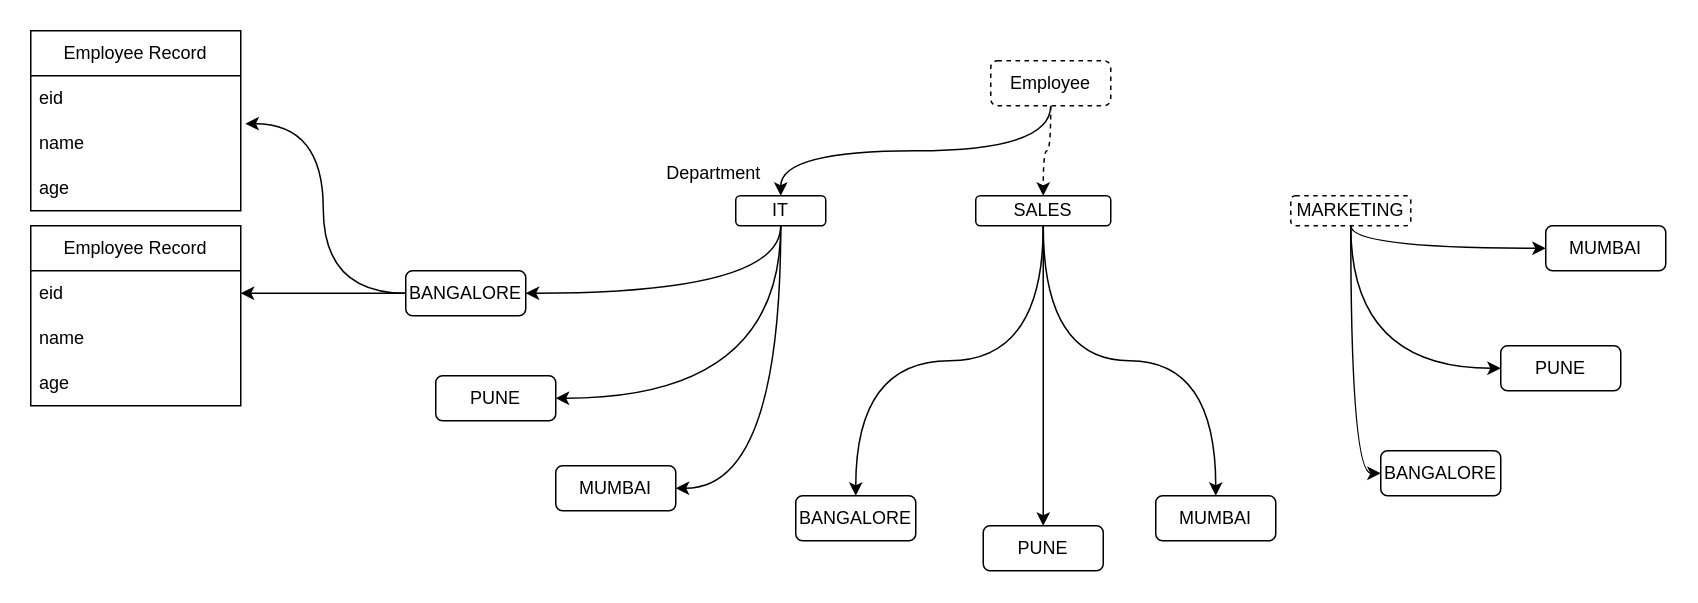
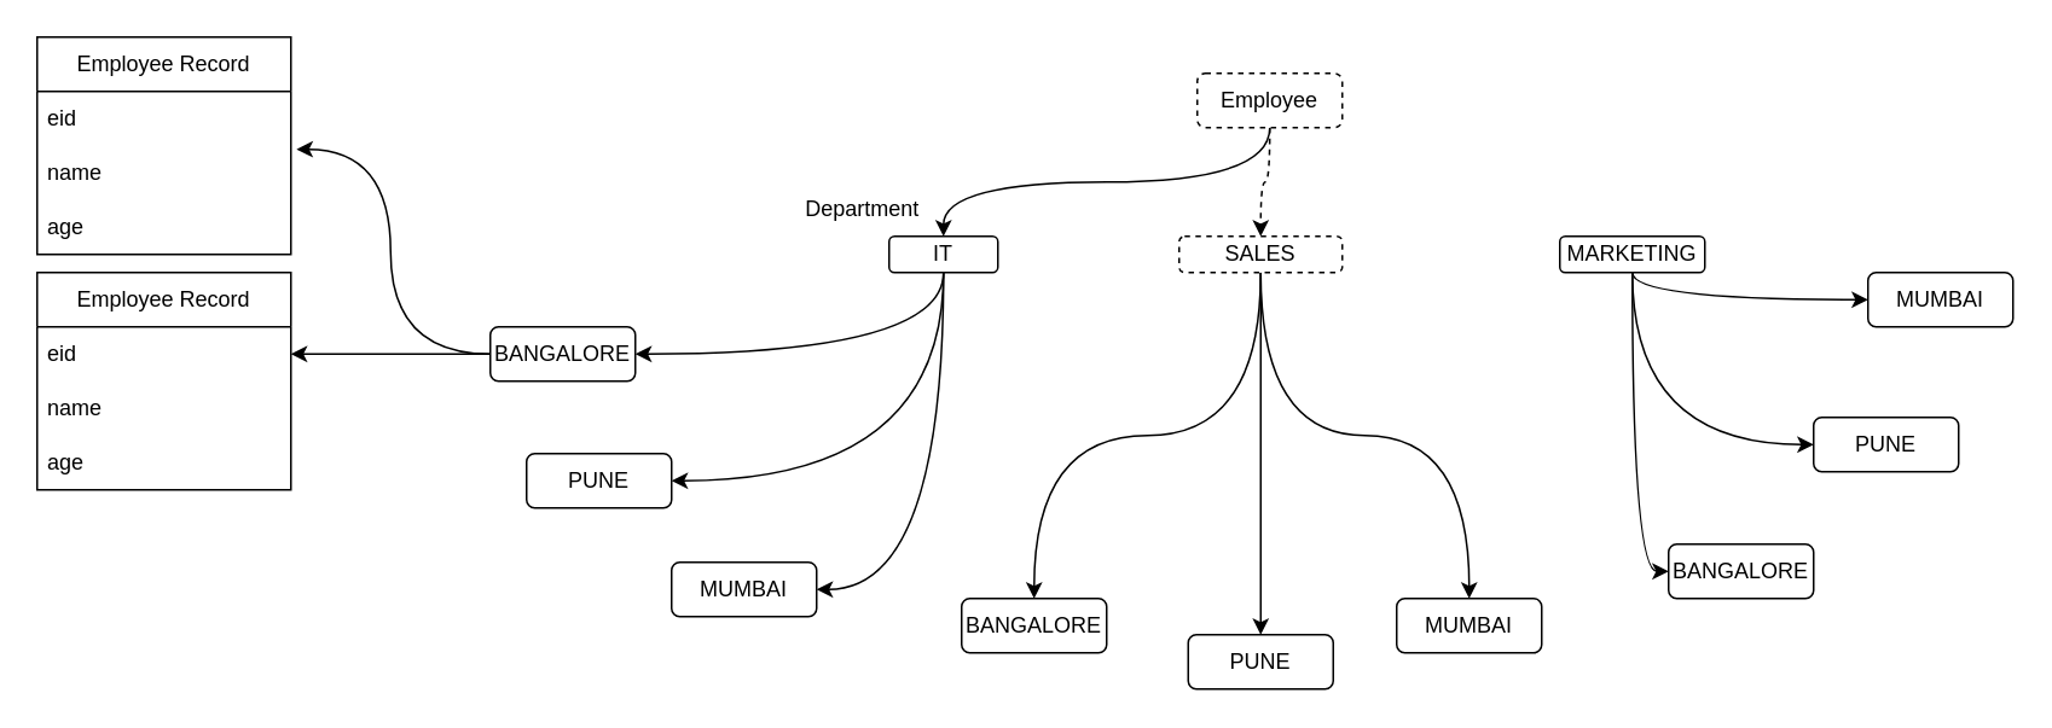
  <mxCell id="0" />
  <mxCell id="1" parent="0" />
  <mxCell id="2" value="" style="edgeStyle=orthogonalEdgeStyle;rounded=0;orthogonalLoop=1;jettySize=auto;html=1;curved=1;dashed=1;" edge="1" parent="1" source="4" target="12"><mxGeometry relative="1" as="geometry" /></mxCell>
  <mxCell id="3" style="edgeStyle=orthogonalEdgeStyle;rounded=0;orthogonalLoop=1;jettySize=auto;html=1;exitX=0.5;exitY=1;exitDx=0;exitDy=0;entryX=0.5;entryY=0;entryDx=0;entryDy=0;curved=1;" edge="1" parent="1" source="4" target="8"><mxGeometry relative="1" as="geometry" /></mxCell>
  <mxCell id="4" value="Employee" style="rounded=1;whiteSpace=wrap;html=1;dashed=1;" vertex="1" parent="1"><mxGeometry x="660" y="40" width="80" height="30" as="geometry" /></mxCell>
  <mxCell id="5" style="edgeStyle=orthogonalEdgeStyle;rounded=0;orthogonalLoop=1;jettySize=auto;html=1;exitX=0.5;exitY=1;exitDx=0;exitDy=0;entryX=1;entryY=0.5;entryDx=0;entryDy=0;curved=1;" edge="1" parent="1" source="8" target="20"><mxGeometry relative="1" as="geometry" /></mxCell>
  <mxCell id="6" style="edgeStyle=orthogonalEdgeStyle;rounded=0;orthogonalLoop=1;jettySize=auto;html=1;exitX=0.5;exitY=1;exitDx=0;exitDy=0;entryX=1;entryY=0.5;entryDx=0;entryDy=0;curved=1;" edge="1" parent="1" source="8" target="18"><mxGeometry relative="1" as="geometry" /></mxCell>
  <mxCell id="7" style="edgeStyle=orthogonalEdgeStyle;rounded=0;orthogonalLoop=1;jettySize=auto;html=1;exitX=0.5;exitY=1;exitDx=0;exitDy=0;entryX=1;entryY=0.5;entryDx=0;entryDy=0;curved=1;" edge="1" parent="1" source="8" target="17"><mxGeometry relative="1" as="geometry" /></mxCell>
  <mxCell id="8" value="IT" style="rounded=1;whiteSpace=wrap;html=1;" vertex="1" parent="1"><mxGeometry x="490" y="130" width="60" height="20" as="geometry" /></mxCell>
  <mxCell id="9" style="edgeStyle=orthogonalEdgeStyle;rounded=0;orthogonalLoop=1;jettySize=auto;html=1;exitX=0.5;exitY=1;exitDx=0;exitDy=0;curved=1;" edge="1" parent="1" source="12" target="23"><mxGeometry relative="1" as="geometry" /></mxCell>
  <mxCell id="10" style="edgeStyle=orthogonalEdgeStyle;rounded=0;orthogonalLoop=1;jettySize=auto;html=1;exitX=0.5;exitY=1;exitDx=0;exitDy=0;entryX=0.5;entryY=0;entryDx=0;entryDy=0;curved=1;" edge="1" parent="1" source="12" target="22"><mxGeometry relative="1" as="geometry" /></mxCell>
  <mxCell id="11" style="edgeStyle=orthogonalEdgeStyle;rounded=0;orthogonalLoop=1;jettySize=auto;html=1;exitX=0.5;exitY=1;exitDx=0;exitDy=0;entryX=0.5;entryY=0;entryDx=0;entryDy=0;curved=1;" edge="1" parent="1" source="12" target="21"><mxGeometry relative="1" as="geometry" /></mxCell>
- <mxCell id="12" value="SALES" style="rounded=1;whiteSpace=wrap;html=1;" vertex="1" parent="1"><mxGeometry x="650" y="130" width="90" height="20" as="geometry" /></mxCell>
+ <mxCell id="12" value="SALES" style="rounded=1;whiteSpace=wrap;html=1;dashed=1;" vertex="1" parent="1"><mxGeometry x="650" y="130" width="90" height="20" as="geometry" /></mxCell>
  <mxCell id="13" style="edgeStyle=orthogonalEdgeStyle;rounded=0;orthogonalLoop=1;jettySize=auto;html=1;exitX=0.5;exitY=1;exitDx=0;exitDy=0;curved=1;" edge="1" parent="1" source="15" target="24"><mxGeometry relative="1" as="geometry"><Array as="points"><mxPoint x="900" y="165" /></Array></mxGeometry></mxCell>
  <mxCell id="14" style="edgeStyle=orthogonalEdgeStyle;rounded=0;orthogonalLoop=1;jettySize=auto;html=1;exitX=0.5;exitY=1;exitDx=0;exitDy=0;entryX=0;entryY=0.5;entryDx=0;entryDy=0;curved=1;" edge="1" parent="1" source="15" target="25"><mxGeometry relative="1" as="geometry" /></mxCell>
- <mxCell id="15" value="MARKETING" style="rounded=1;whiteSpace=wrap;html=1;dashed=1;" vertex="1" parent="1"><mxGeometry x="860" y="130" width="80" height="20" as="geometry" /></mxCell>
+ <mxCell id="15" value="MARKETING" style="rounded=1;whiteSpace=wrap;html=1;" vertex="1" parent="1"><mxGeometry x="860" y="130" width="80" height="20" as="geometry" /></mxCell>
  <mxCell id="16" value="Department" style="text;html=1;align=center;verticalAlign=middle;resizable=0;points=[];autosize=1;strokeColor=none;fillColor=none;" vertex="1" parent="1"><mxGeometry x="430" y="100" width="90" height="30" as="geometry" /></mxCell>
  <mxCell id="17" value="MUMBAI" style="rounded=1;whiteSpace=wrap;html=1;" vertex="1" parent="1"><mxGeometry x="370" y="310" width="80" height="30" as="geometry" /></mxCell>
  <mxCell id="18" value="PUNE" style="rounded=1;whiteSpace=wrap;html=1;" vertex="1" parent="1"><mxGeometry x="290" y="250" width="80" height="30" as="geometry" /></mxCell>
  <mxCell id="19" style="edgeStyle=orthogonalEdgeStyle;rounded=0;orthogonalLoop=1;jettySize=auto;html=1;exitX=0;exitY=0.5;exitDx=0;exitDy=0;entryX=1;entryY=0.5;entryDx=0;entryDy=0;" edge="1" parent="1" source="20" target="29"><mxGeometry relative="1" as="geometry" /></mxCell>
  <mxCell id="20" value="BANGALORE" style="rounded=1;whiteSpace=wrap;html=1;" vertex="1" parent="1"><mxGeometry x="270" y="180" width="80" height="30" as="geometry" /></mxCell>
  <mxCell id="21" value="MUMBAI" style="rounded=1;whiteSpace=wrap;html=1;" vertex="1" parent="1"><mxGeometry x="770" y="330" width="80" height="30" as="geometry" /></mxCell>
  <mxCell id="22" value="PUNE" style="rounded=1;whiteSpace=wrap;html=1;" vertex="1" parent="1"><mxGeometry x="655" y="350" width="80" height="30" as="geometry" /></mxCell>
  <mxCell id="23" value="BANGALORE" style="rounded=1;whiteSpace=wrap;html=1;" vertex="1" parent="1"><mxGeometry x="530" y="330" width="80" height="30" as="geometry" /></mxCell>
  <mxCell id="24" value="MUMBAI" style="rounded=1;whiteSpace=wrap;html=1;" vertex="1" parent="1"><mxGeometry x="1030" y="150" width="80" height="30" as="geometry" /></mxCell>
  <mxCell id="25" value="PUNE" style="rounded=1;whiteSpace=wrap;html=1;" vertex="1" parent="1"><mxGeometry x="1000" y="230" width="80" height="30" as="geometry" /></mxCell>
  <mxCell id="26" value="BANGALORE" style="rounded=1;whiteSpace=wrap;html=1;" vertex="1" parent="1"><mxGeometry x="920" y="300" width="80" height="30" as="geometry" /></mxCell>
  <mxCell id="27" style="edgeStyle=orthogonalEdgeStyle;rounded=0;orthogonalLoop=1;jettySize=auto;html=1;exitX=0.5;exitY=1;exitDx=0;exitDy=0;entryX=0;entryY=0.5;entryDx=0;entryDy=0;curved=1;" edge="1" parent="1" source="15" target="26"><mxGeometry relative="1" as="geometry" /></mxCell>
  <mxCell id="28" value="Employee Record" style="swimlane;fontStyle=0;childLayout=stackLayout;horizontal=1;startSize=30;horizontalStack=0;resizeParent=1;resizeParentMax=0;resizeLast=0;collapsible=1;marginBottom=0;whiteSpace=wrap;html=1;" vertex="1" parent="1"><mxGeometry x="20" y="150" width="140" height="120" as="geometry" /></mxCell>
  <mxCell id="29" value="eid" style="text;strokeColor=none;fillColor=none;align=left;verticalAlign=middle;spacingLeft=4;spacingRight=4;overflow=hidden;points=[[0,0.5],[1,0.5]];portConstraint=eastwest;rotatable=0;whiteSpace=wrap;html=1;" vertex="1" parent="28"><mxGeometry y="30" width="140" height="30" as="geometry" /></mxCell>
  <mxCell id="30" value="name" style="text;strokeColor=none;fillColor=none;align=left;verticalAlign=middle;spacingLeft=4;spacingRight=4;overflow=hidden;points=[[0,0.5],[1,0.5]];portConstraint=eastwest;rotatable=0;whiteSpace=wrap;html=1;" vertex="1" parent="28"><mxGeometry y="60" width="140" height="30" as="geometry" /></mxCell>
  <mxCell id="31" value="age" style="text;strokeColor=none;fillColor=none;align=left;verticalAlign=middle;spacingLeft=4;spacingRight=4;overflow=hidden;points=[[0,0.5],[1,0.5]];portConstraint=eastwest;rotatable=0;whiteSpace=wrap;html=1;" vertex="1" parent="28"><mxGeometry y="90" width="140" height="30" as="geometry" /></mxCell>
  <mxCell id="32" value="Employee Record" style="swimlane;fontStyle=0;childLayout=stackLayout;horizontal=1;startSize=30;horizontalStack=0;resizeParent=1;resizeParentMax=0;resizeLast=0;collapsible=1;marginBottom=0;whiteSpace=wrap;html=1;" vertex="1" parent="1"><mxGeometry x="20" y="20" width="140" height="120" as="geometry" /></mxCell>
  <mxCell id="33" value="eid" style="text;strokeColor=none;fillColor=none;align=left;verticalAlign=middle;spacingLeft=4;spacingRight=4;overflow=hidden;points=[[0,0.5],[1,0.5]];portConstraint=eastwest;rotatable=0;whiteSpace=wrap;html=1;" vertex="1" parent="32"><mxGeometry y="30" width="140" height="30" as="geometry" /></mxCell>
  <mxCell id="34" value="name" style="text;strokeColor=none;fillColor=none;align=left;verticalAlign=middle;spacingLeft=4;spacingRight=4;overflow=hidden;points=[[0,0.5],[1,0.5]];portConstraint=eastwest;rotatable=0;whiteSpace=wrap;html=1;" vertex="1" parent="32"><mxGeometry y="60" width="140" height="30" as="geometry" /></mxCell>
  <mxCell id="35" value="age" style="text;strokeColor=none;fillColor=none;align=left;verticalAlign=middle;spacingLeft=4;spacingRight=4;overflow=hidden;points=[[0,0.5],[1,0.5]];portConstraint=eastwest;rotatable=0;whiteSpace=wrap;html=1;" vertex="1" parent="32"><mxGeometry y="90" width="140" height="30" as="geometry" /></mxCell>
  <mxCell id="36" style="edgeStyle=orthogonalEdgeStyle;rounded=0;orthogonalLoop=1;jettySize=auto;html=1;exitX=0;exitY=0.5;exitDx=0;exitDy=0;entryX=1.022;entryY=1.065;entryDx=0;entryDy=0;entryPerimeter=0;curved=1;" edge="1" parent="1" source="20" target="33"><mxGeometry relative="1" as="geometry" /></mxCell>
